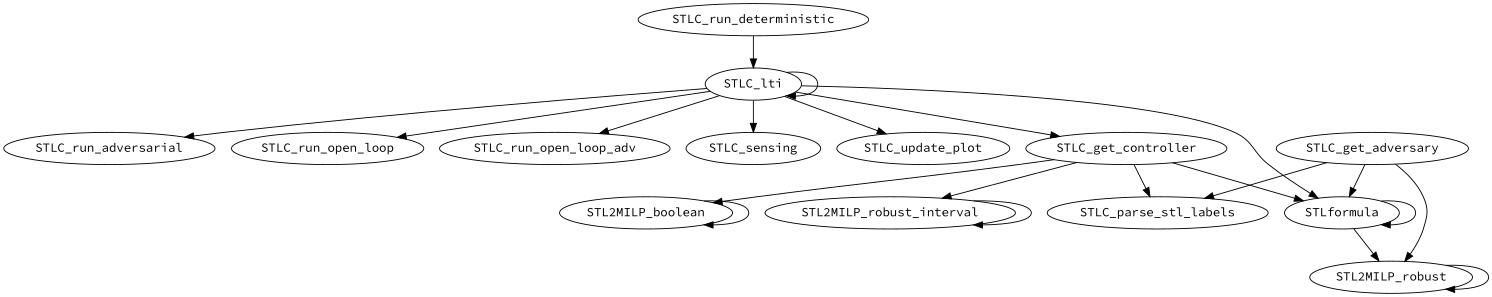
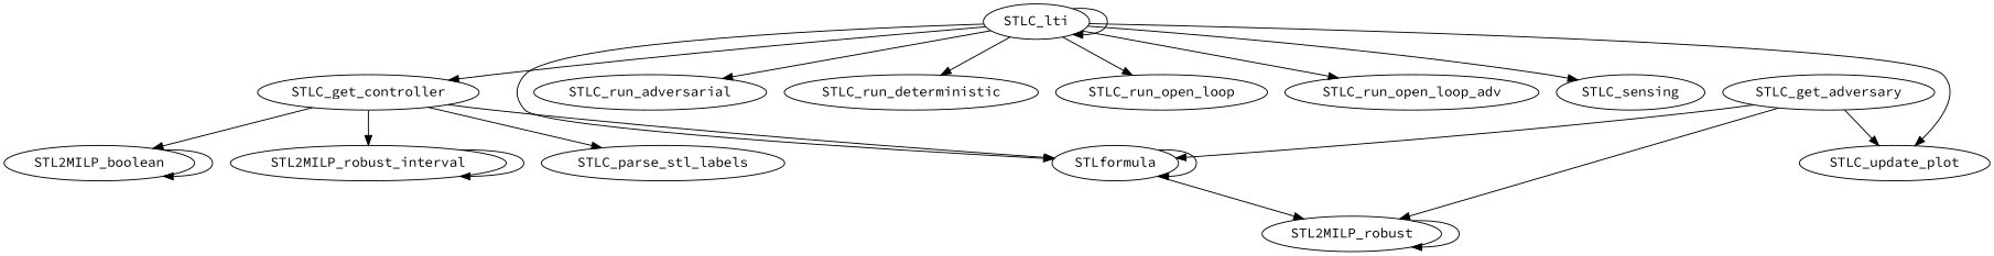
  digraph {
    fontname="Source Code Pro"
    node [fontname="Source Code Pro"]
    edge [fontname="Source Code Pro"]
    STL2MILP_boolean
    STL2MILP_robust
    STL2MILP_robust_interval
    STLC_get_adversary
    STLC_parse_stl_labels
    STLformula
    STLC_get_controller
    STLC_lti
    STLC_run_adversarial
    STLC_run_deterministic
    STLC_run_open_loop
    STLC_run_open_loop_adv
    STLC_sensing
    STLC_update_plot
    STL2MILP_boolean -> STL2MILP_boolean
    STL2MILP_robust -> STL2MILP_robust
    STL2MILP_robust_interval -> STL2MILP_robust_interval
    STLC_get_adversary -> STL2MILP_robust
-   STLC_get_adversary -> STLC_parse_stl_labels
+   STLC_get_adversary -> STLC_update_plot
    STLC_get_adversary -> STLformula
    STLformula -> STL2MILP_robust
    STLformula -> STLformula
    STLC_get_controller -> STL2MILP_boolean
    STLC_get_controller -> STL2MILP_robust_interval
    STLC_get_controller -> STLC_parse_stl_labels
    STLC_get_controller -> STLformula
    STLC_lti -> STLformula
    STLC_lti -> STLC_get_controller
    STLC_lti -> STLC_lti
    STLC_lti -> STLC_run_adversarial
-   STLC_run_deterministic -> STLC_lti
+   STLC_lti -> STLC_run_deterministic
    STLC_lti -> STLC_run_open_loop
    STLC_lti -> STLC_run_open_loop_adv
    STLC_lti -> STLC_sensing
    STLC_lti -> STLC_update_plot
  }
